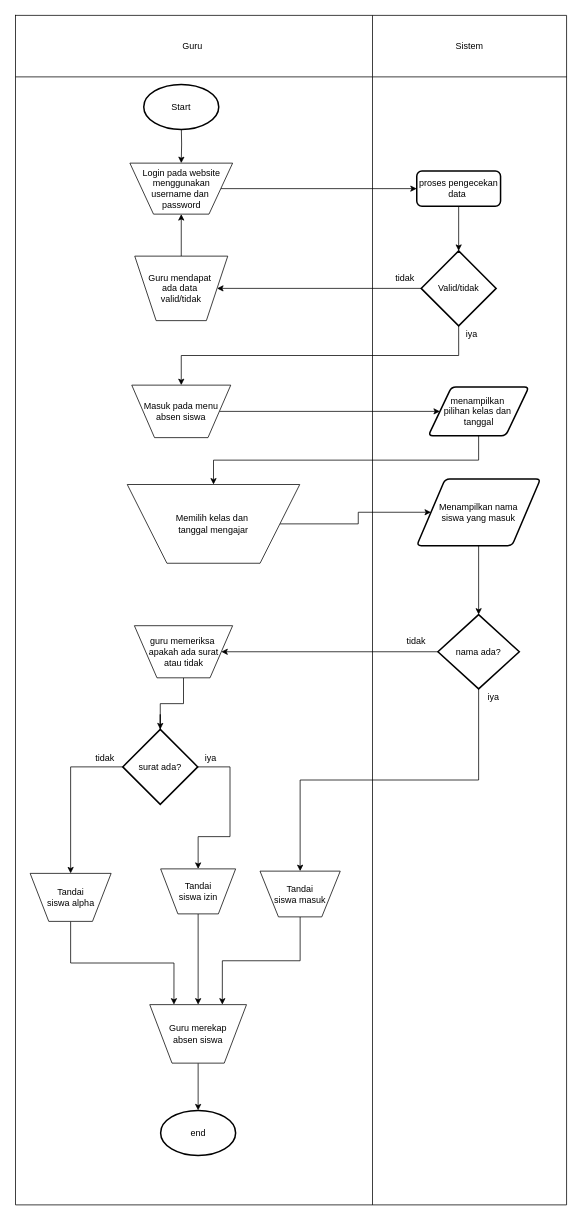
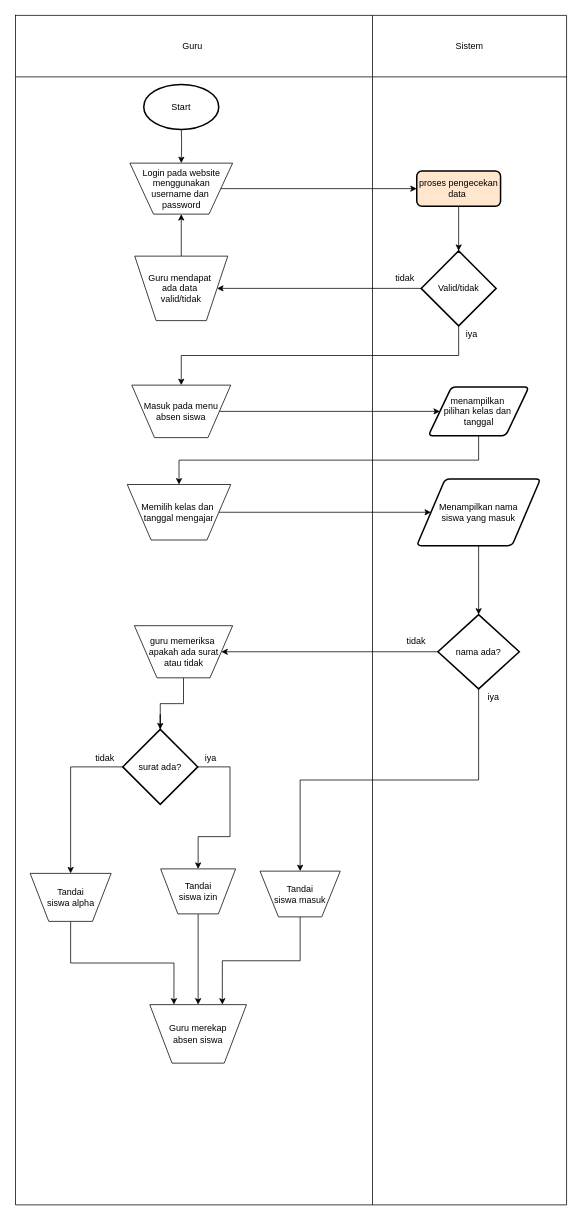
  <mxCell id="0" />
  <mxCell id="1" parent="0" />
  <mxCell id="2" value="" style="shape=table;startSize=0;container=1;collapsible=0;childLayout=tableLayout;" parent="1" vertex="1"><mxGeometry x="20" y="20" width="734.75" height="1586" as="geometry" /></mxCell>
  <mxCell id="3" value="" style="shape=tableRow;horizontal=0;startSize=0;swimlaneHead=0;swimlaneBody=0;top=0;left=0;bottom=0;right=0;collapsible=0;dropTarget=0;fillColor=none;points=[[0,0.5],[1,0.5]];portConstraint=eastwest;" parent="2" vertex="1"><mxGeometry width="734.75" height="82" as="geometry" /></mxCell>
  <mxCell id="4" value="Guru&amp;nbsp;" style="shape=partialRectangle;html=1;whiteSpace=wrap;connectable=0;overflow=hidden;fillColor=none;top=0;left=0;bottom=0;right=0;pointerEvents=1;" parent="3" vertex="1"><mxGeometry width="476" height="82" as="geometry"><mxRectangle width="476" height="82" as="alternateBounds" /></mxGeometry></mxCell>
  <mxCell id="5" value="Sistem" style="shape=partialRectangle;html=1;whiteSpace=wrap;connectable=0;overflow=hidden;fillColor=none;top=0;left=0;bottom=0;right=0;pointerEvents=1;" parent="3" vertex="1"><mxGeometry x="476" width="259" height="82" as="geometry"><mxRectangle width="259" height="82" as="alternateBounds" /></mxGeometry></mxCell>
  <mxCell id="6" value="" style="shape=tableRow;horizontal=0;startSize=0;swimlaneHead=0;swimlaneBody=0;top=0;left=0;bottom=0;right=0;collapsible=0;dropTarget=0;fillColor=none;points=[[0,0.5],[1,0.5]];portConstraint=eastwest;" parent="2" vertex="1"><mxGeometry y="82" width="734.75" height="1504" as="geometry" /></mxCell>
  <mxCell id="7" value=",,," style="shape=partialRectangle;html=1;whiteSpace=wrap;connectable=0;overflow=hidden;fillColor=none;top=0;left=0;bottom=0;right=0;pointerEvents=1;" parent="6" vertex="1"><mxGeometry width="476" height="1504" as="geometry"><mxRectangle width="476" height="1504" as="alternateBounds" /></mxGeometry></mxCell>
  <mxCell id="8" value="" style="shape=partialRectangle;html=1;whiteSpace=wrap;connectable=0;overflow=hidden;fillColor=none;top=0;left=0;bottom=0;right=0;pointerEvents=1;" parent="6" vertex="1"><mxGeometry x="476" width="259" height="1504" as="geometry"><mxRectangle width="259" height="1504" as="alternateBounds" /></mxGeometry></mxCell>
  <mxCell id="9" value="" style="edgeStyle=orthogonalEdgeStyle;rounded=0;orthogonalLoop=1;jettySize=auto;html=1;" parent="1" target="12" edge="1"><mxGeometry relative="1" as="geometry"><mxPoint x="241" y="165" as="sourcePoint" /></mxGeometry></mxCell>
  <mxCell id="10" value="Start" style="strokeWidth=2;html=1;shape=mxgraph.flowchart.start_1;whiteSpace=wrap;" parent="1" vertex="1"><mxGeometry x="191" y="112" width="100" height="60" as="geometry" /></mxCell>
  <mxCell id="11" style="edgeStyle=orthogonalEdgeStyle;rounded=0;orthogonalLoop=1;jettySize=auto;html=1;exitX=1;exitY=0.5;exitDx=0;exitDy=0;entryX=0;entryY=0.5;entryDx=0;entryDy=0;" parent="1" source="12" target="39" edge="1"><mxGeometry relative="1" as="geometry" /></mxCell>
  <mxCell id="12" value="Login pada website&lt;br&gt;menggunakan&lt;br&gt;username dan&amp;nbsp;&lt;br&gt;password" style="verticalLabelPosition=middle;verticalAlign=middle;html=1;shape=trapezoid;perimeter=trapezoidPerimeter;whiteSpace=wrap;size=0.23;arcSize=10;flipV=1;labelPosition=center;align=center;" parent="1" vertex="1"><mxGeometry x="172.5" y="217" width="137" height="68" as="geometry" /></mxCell>
  <mxCell id="13" style="edgeStyle=orthogonalEdgeStyle;rounded=0;orthogonalLoop=1;jettySize=auto;html=1;exitX=1;exitY=0.5;exitDx=0;exitDy=0;" parent="1" source="14" target="16" edge="1"><mxGeometry relative="1" as="geometry" /></mxCell>
  <mxCell id="14" value="Masuk pada menu&lt;br&gt;absen siswa" style="verticalLabelPosition=middle;verticalAlign=middle;html=1;shape=trapezoid;perimeter=trapezoidPerimeter;whiteSpace=wrap;size=0.23;arcSize=10;flipV=1;labelPosition=center;align=center;" parent="1" vertex="1"><mxGeometry x="175" y="513" width="132" height="70" as="geometry" /></mxCell>
  <mxCell id="15" style="edgeStyle=orthogonalEdgeStyle;rounded=0;orthogonalLoop=1;jettySize=auto;html=1;exitX=0.5;exitY=1;exitDx=0;exitDy=0;" parent="1" source="16" target="18" edge="1"><mxGeometry relative="1" as="geometry" /></mxCell>
  <mxCell id="16" value="menampilkan&amp;nbsp;&lt;br&gt;pilihan kelas dan&amp;nbsp;&lt;br&gt;tanggal" style="shape=parallelogram;html=1;strokeWidth=2;perimeter=parallelogramPerimeter;whiteSpace=wrap;rounded=1;arcSize=12;size=0.23;" parent="1" vertex="1"><mxGeometry x="570.5" y="515.5" width="134" height="65" as="geometry" /></mxCell>
  <mxCell id="17" style="edgeStyle=orthogonalEdgeStyle;rounded=0;orthogonalLoop=1;jettySize=auto;html=1;exitX=1;exitY=0.5;exitDx=0;exitDy=0;" parent="1" source="18" target="20" edge="1"><mxGeometry relative="1" as="geometry" /></mxCell>
- <mxCell id="18" value="Memilih kelas dan&amp;nbsp;&lt;br&gt;tanggal mengajar" style="verticalLabelPosition=middle;verticalAlign=middle;html=1;shape=trapezoid;perimeter=trapezoidPerimeter;whiteSpace=wrap;size=0.23;arcSize=10;flipV=1;labelPosition=center;align=center;" parent="1" vertex="1"><mxGeometry x="169" y="645.5" width="230" height="105" as="geometry" /></mxCell>
+ <mxCell id="18" value="Memilih kelas dan&amp;nbsp;&lt;br&gt;tanggal mengajar" style="verticalLabelPosition=middle;verticalAlign=middle;html=1;shape=trapezoid;perimeter=trapezoidPerimeter;whiteSpace=wrap;size=0.23;arcSize=10;flipV=1;labelPosition=center;align=center;" parent="1" vertex="1"><mxGeometry x="169" y="645.5" width="138" height="74" as="geometry" /></mxCell>
  <mxCell id="19" style="edgeStyle=orthogonalEdgeStyle;rounded=0;orthogonalLoop=1;jettySize=auto;html=1;exitX=0.5;exitY=1;exitDx=0;exitDy=0;entryX=0.5;entryY=0;entryDx=0;entryDy=0;entryPerimeter=0;" parent="1" source="20" target="23" edge="1"><mxGeometry relative="1" as="geometry" /></mxCell>
  <mxCell id="20" value="Menampilkan nama &lt;br&gt;siswa&amp;nbsp;yang masuk" style="shape=parallelogram;html=1;strokeWidth=2;perimeter=parallelogramPerimeter;whiteSpace=wrap;rounded=1;arcSize=12;size=0.23;" parent="1" vertex="1"><mxGeometry x="555" y="638" width="165" height="89" as="geometry" /></mxCell>
  <mxCell id="21" style="edgeStyle=orthogonalEdgeStyle;rounded=0;orthogonalLoop=1;jettySize=auto;html=1;exitX=0;exitY=0.5;exitDx=0;exitDy=0;exitPerimeter=0;entryX=1;entryY=0.5;entryDx=0;entryDy=0;" parent="1" source="23" target="25" edge="1"><mxGeometry relative="1" as="geometry" /></mxCell>
  <mxCell id="22" style="edgeStyle=orthogonalEdgeStyle;rounded=0;orthogonalLoop=1;jettySize=auto;html=1;exitX=0.5;exitY=1;exitDx=0;exitDy=0;exitPerimeter=0;entryX=0.5;entryY=0;entryDx=0;entryDy=0;" parent="1" source="23" target="37" edge="1"><mxGeometry relative="1" as="geometry" /></mxCell>
  <mxCell id="23" value="nama ada?" style="strokeWidth=2;html=1;shape=mxgraph.flowchart.decision;whiteSpace=wrap;" parent="1" vertex="1"><mxGeometry x="583.25" y="819" width="108.5" height="99" as="geometry" /></mxCell>
  <mxCell id="24" style="edgeStyle=orthogonalEdgeStyle;rounded=0;orthogonalLoop=1;jettySize=auto;html=1;exitX=0.5;exitY=1;exitDx=0;exitDy=0;entryX=0.5;entryY=0;entryDx=0;entryDy=0;entryPerimeter=0;" parent="1" source="25" target="29" edge="1"><mxGeometry relative="1" as="geometry" /></mxCell>
  <mxCell id="25" value="guru memeriksa&amp;nbsp;&lt;br&gt;apakah ada surat&lt;br&gt;atau tidak" style="verticalLabelPosition=middle;verticalAlign=middle;html=1;shape=trapezoid;perimeter=trapezoidPerimeter;whiteSpace=wrap;size=0.23;arcSize=10;flipV=1;labelPosition=center;align=center;" parent="1" vertex="1"><mxGeometry x="178.5" y="833.75" width="131" height="69.5" as="geometry" /></mxCell>
  <mxCell id="26" style="edgeStyle=orthogonalEdgeStyle;rounded=0;orthogonalLoop=1;jettySize=auto;html=1;exitX=1;exitY=0.5;exitDx=0;exitDy=0;exitPerimeter=0;entryX=0.5;entryY=0;entryDx=0;entryDy=0;" parent="1" source="29" target="33" edge="1"><mxGeometry relative="1" as="geometry"><mxPoint x="328.5" y="1166" as="targetPoint" /><Array as="points"><mxPoint x="306" y="1022" /><mxPoint x="306" y="1115" /><mxPoint x="264" y="1115" /></Array></mxGeometry></mxCell>
  <mxCell id="27" style="edgeStyle=orthogonalEdgeStyle;rounded=0;orthogonalLoop=1;jettySize=auto;html=1;exitX=0;exitY=0.5;exitDx=0;exitDy=0;exitPerimeter=0;entryX=0.5;entryY=0;entryDx=0;entryDy=0;" parent="1" source="29" target="31" edge="1"><mxGeometry relative="1" as="geometry" /></mxCell>
  <mxCell id="28" style="edgeStyle=orthogonalEdgeStyle;rounded=0;orthogonalLoop=1;jettySize=auto;html=1;exitX=0.5;exitY=0;exitDx=0;exitDy=0;exitPerimeter=0;" parent="1" source="29" edge="1"><mxGeometry relative="1" as="geometry"><mxPoint x="213" y="1014" as="targetPoint" /></mxGeometry></mxCell>
  <mxCell id="29" value="surat ada?" style="strokeWidth=2;html=1;shape=mxgraph.flowchart.decision;whiteSpace=wrap;" parent="1" vertex="1"><mxGeometry x="163" y="972" width="100" height="100" as="geometry" /></mxCell>
  <mxCell id="30" style="edgeStyle=orthogonalEdgeStyle;rounded=0;orthogonalLoop=1;jettySize=auto;html=1;exitX=0.5;exitY=1;exitDx=0;exitDy=0;entryX=0.25;entryY=0;entryDx=0;entryDy=0;" parent="1" source="31" target="35" edge="1"><mxGeometry relative="1" as="geometry"><mxPoint x="256" y="1334" as="targetPoint" /></mxGeometry></mxCell>
  <mxCell id="31" value="Tandai&lt;br&gt;siswa alpha" style="verticalLabelPosition=middle;verticalAlign=middle;html=1;shape=trapezoid;perimeter=trapezoidPerimeter;whiteSpace=wrap;size=0.23;arcSize=10;flipV=1;labelPosition=center;align=center;" parent="1" vertex="1"><mxGeometry x="39.5" y="1164" width="108" height="64" as="geometry" /></mxCell>
  <mxCell id="32" style="edgeStyle=orthogonalEdgeStyle;rounded=0;orthogonalLoop=1;jettySize=auto;html=1;exitX=0.5;exitY=1;exitDx=0;exitDy=0;entryX=0.5;entryY=0;entryDx=0;entryDy=0;" parent="1" source="33" target="35" edge="1"><mxGeometry relative="1" as="geometry" /></mxCell>
  <mxCell id="33" value="Tandai&lt;br&gt;siswa izin" style="verticalLabelPosition=middle;verticalAlign=middle;html=1;shape=trapezoid;perimeter=trapezoidPerimeter;whiteSpace=wrap;size=0.23;arcSize=10;flipV=1;labelPosition=center;align=center;" parent="1" vertex="1"><mxGeometry x="213.5" y="1158" width="100" height="60" as="geometry" /></mxCell>
- <mxCell id="34" value="" style="edgeStyle=orthogonalEdgeStyle;rounded=0;orthogonalLoop=1;jettySize=auto;html=1;" parent="1" source="35" target="45" edge="1"><mxGeometry relative="1" as="geometry" /></mxCell>
  <mxCell id="35" value="Guru merekap&lt;br&gt;absen siswa" style="verticalLabelPosition=middle;verticalAlign=middle;html=1;shape=trapezoid;perimeter=trapezoidPerimeter;whiteSpace=wrap;size=0.23;arcSize=10;flipV=1;labelPosition=center;align=center;" parent="1" vertex="1"><mxGeometry x="199" y="1339" width="129" height="78" as="geometry" /></mxCell>
  <mxCell id="36" style="edgeStyle=orthogonalEdgeStyle;rounded=0;orthogonalLoop=1;jettySize=auto;html=1;exitX=0.5;exitY=1;exitDx=0;exitDy=0;entryX=0.75;entryY=0;entryDx=0;entryDy=0;" parent="1" source="37" target="35" edge="1"><mxGeometry relative="1" as="geometry" /></mxCell>
  <mxCell id="37" value="Tandai&lt;br&gt;siswa masuk" style="verticalLabelPosition=middle;verticalAlign=middle;html=1;shape=trapezoid;perimeter=trapezoidPerimeter;whiteSpace=wrap;size=0.23;arcSize=10;flipV=1;labelPosition=center;align=center;" parent="1" vertex="1"><mxGeometry x="346" y="1161" width="107" height="61" as="geometry" /></mxCell>
  <mxCell id="38" style="edgeStyle=orthogonalEdgeStyle;rounded=0;orthogonalLoop=1;jettySize=auto;html=1;exitX=0.5;exitY=1;exitDx=0;exitDy=0;" parent="1" source="39" target="42" edge="1"><mxGeometry relative="1" as="geometry" /></mxCell>
- <mxCell id="39" value="proses pengecekan&lt;br&gt;data&amp;nbsp;" style="rounded=1;whiteSpace=wrap;html=1;absoluteArcSize=1;arcSize=14;strokeWidth=2;" parent="1" vertex="1"><mxGeometry x="555" y="227.5" width="111.75" height="47" as="geometry" /></mxCell>
+ <mxCell id="39" value="proses pengecekan&lt;br&gt;data&amp;nbsp;" style="rounded=1;whiteSpace=wrap;html=1;absoluteArcSize=1;arcSize=14;strokeWidth=2;fillColor=#ffe6cc;" parent="1" vertex="1"><mxGeometry x="555" y="227.5" width="111.75" height="47" as="geometry" /></mxCell>
  <mxCell id="40" style="edgeStyle=orthogonalEdgeStyle;rounded=0;orthogonalLoop=1;jettySize=auto;html=1;exitX=0;exitY=0.5;exitDx=0;exitDy=0;exitPerimeter=0;entryX=1;entryY=0.5;entryDx=0;entryDy=0;" parent="1" source="42" target="44" edge="1"><mxGeometry relative="1" as="geometry" /></mxCell>
  <mxCell id="41" style="edgeStyle=orthogonalEdgeStyle;rounded=0;orthogonalLoop=1;jettySize=auto;html=1;exitX=0.5;exitY=1;exitDx=0;exitDy=0;exitPerimeter=0;" parent="1" source="42" target="14" edge="1"><mxGeometry relative="1" as="geometry" /></mxCell>
  <mxCell id="42" value="Valid/tidak" style="strokeWidth=2;html=1;shape=mxgraph.flowchart.decision;whiteSpace=wrap;" parent="1" vertex="1"><mxGeometry x="560.88" y="334" width="100" height="100" as="geometry" /></mxCell>
  <mxCell id="43" style="edgeStyle=orthogonalEdgeStyle;rounded=0;orthogonalLoop=1;jettySize=auto;html=1;exitX=0.5;exitY=0;exitDx=0;exitDy=0;entryX=0.5;entryY=1;entryDx=0;entryDy=0;" parent="1" source="44" target="12" edge="1"><mxGeometry relative="1" as="geometry" /></mxCell>
  <mxCell id="44" value="Guru mendapat&amp;nbsp;&lt;br&gt;ada data&amp;nbsp;&lt;br&gt;valid/tidak" style="verticalLabelPosition=middle;verticalAlign=middle;html=1;shape=trapezoid;perimeter=trapezoidPerimeter;whiteSpace=wrap;size=0.23;arcSize=10;flipV=1;labelPosition=center;align=center;" parent="1" vertex="1"><mxGeometry x="179" y="341" width="124" height="86" as="geometry" /></mxCell>
- <mxCell id="45" value="end" style="strokeWidth=2;html=1;shape=mxgraph.flowchart.start_1;whiteSpace=wrap;" parent="1" vertex="1"><mxGeometry x="213.5" y="1480" width="100" height="60" as="geometry" /></mxCell>
  <mxCell id="46" value="iya" style="text;html=1;resizable=0;autosize=1;align=center;verticalAlign=middle;points=[];fillColor=none;strokeColor=none;rounded=0;" parent="1" vertex="1"><mxGeometry x="640" y="916" width="33" height="26" as="geometry" /></mxCell>
  <mxCell id="47" value="tidak" style="text;html=1;resizable=0;autosize=1;align=center;verticalAlign=middle;points=[];fillColor=none;strokeColor=none;rounded=0;" parent="1" vertex="1"><mxGeometry x="532.5" y="841" width="43" height="26" as="geometry" /></mxCell>
  <mxCell id="48" value="tidak" style="text;html=1;resizable=0;autosize=1;align=center;verticalAlign=middle;points=[];fillColor=none;strokeColor=none;rounded=0;" parent="1" vertex="1"><mxGeometry x="117" y="997" width="43" height="26" as="geometry" /></mxCell>
  <mxCell id="49" value="iya" style="text;html=1;resizable=0;autosize=1;align=center;verticalAlign=middle;points=[];fillColor=none;strokeColor=none;rounded=0;" parent="1" vertex="1"><mxGeometry x="263" y="997" width="33" height="26" as="geometry" /></mxCell>
  <mxCell id="50" value="tidak" style="text;html=1;resizable=0;autosize=1;align=center;verticalAlign=middle;points=[];fillColor=none;strokeColor=none;rounded=0;" parent="1" vertex="1"><mxGeometry x="517.88" y="358" width="43" height="26" as="geometry" /></mxCell>
  <mxCell id="51" value="iya" style="text;html=1;resizable=0;autosize=1;align=center;verticalAlign=middle;points=[];fillColor=none;strokeColor=none;rounded=0;" parent="1" vertex="1"><mxGeometry x="611" y="432" width="33" height="26" as="geometry" /></mxCell>
